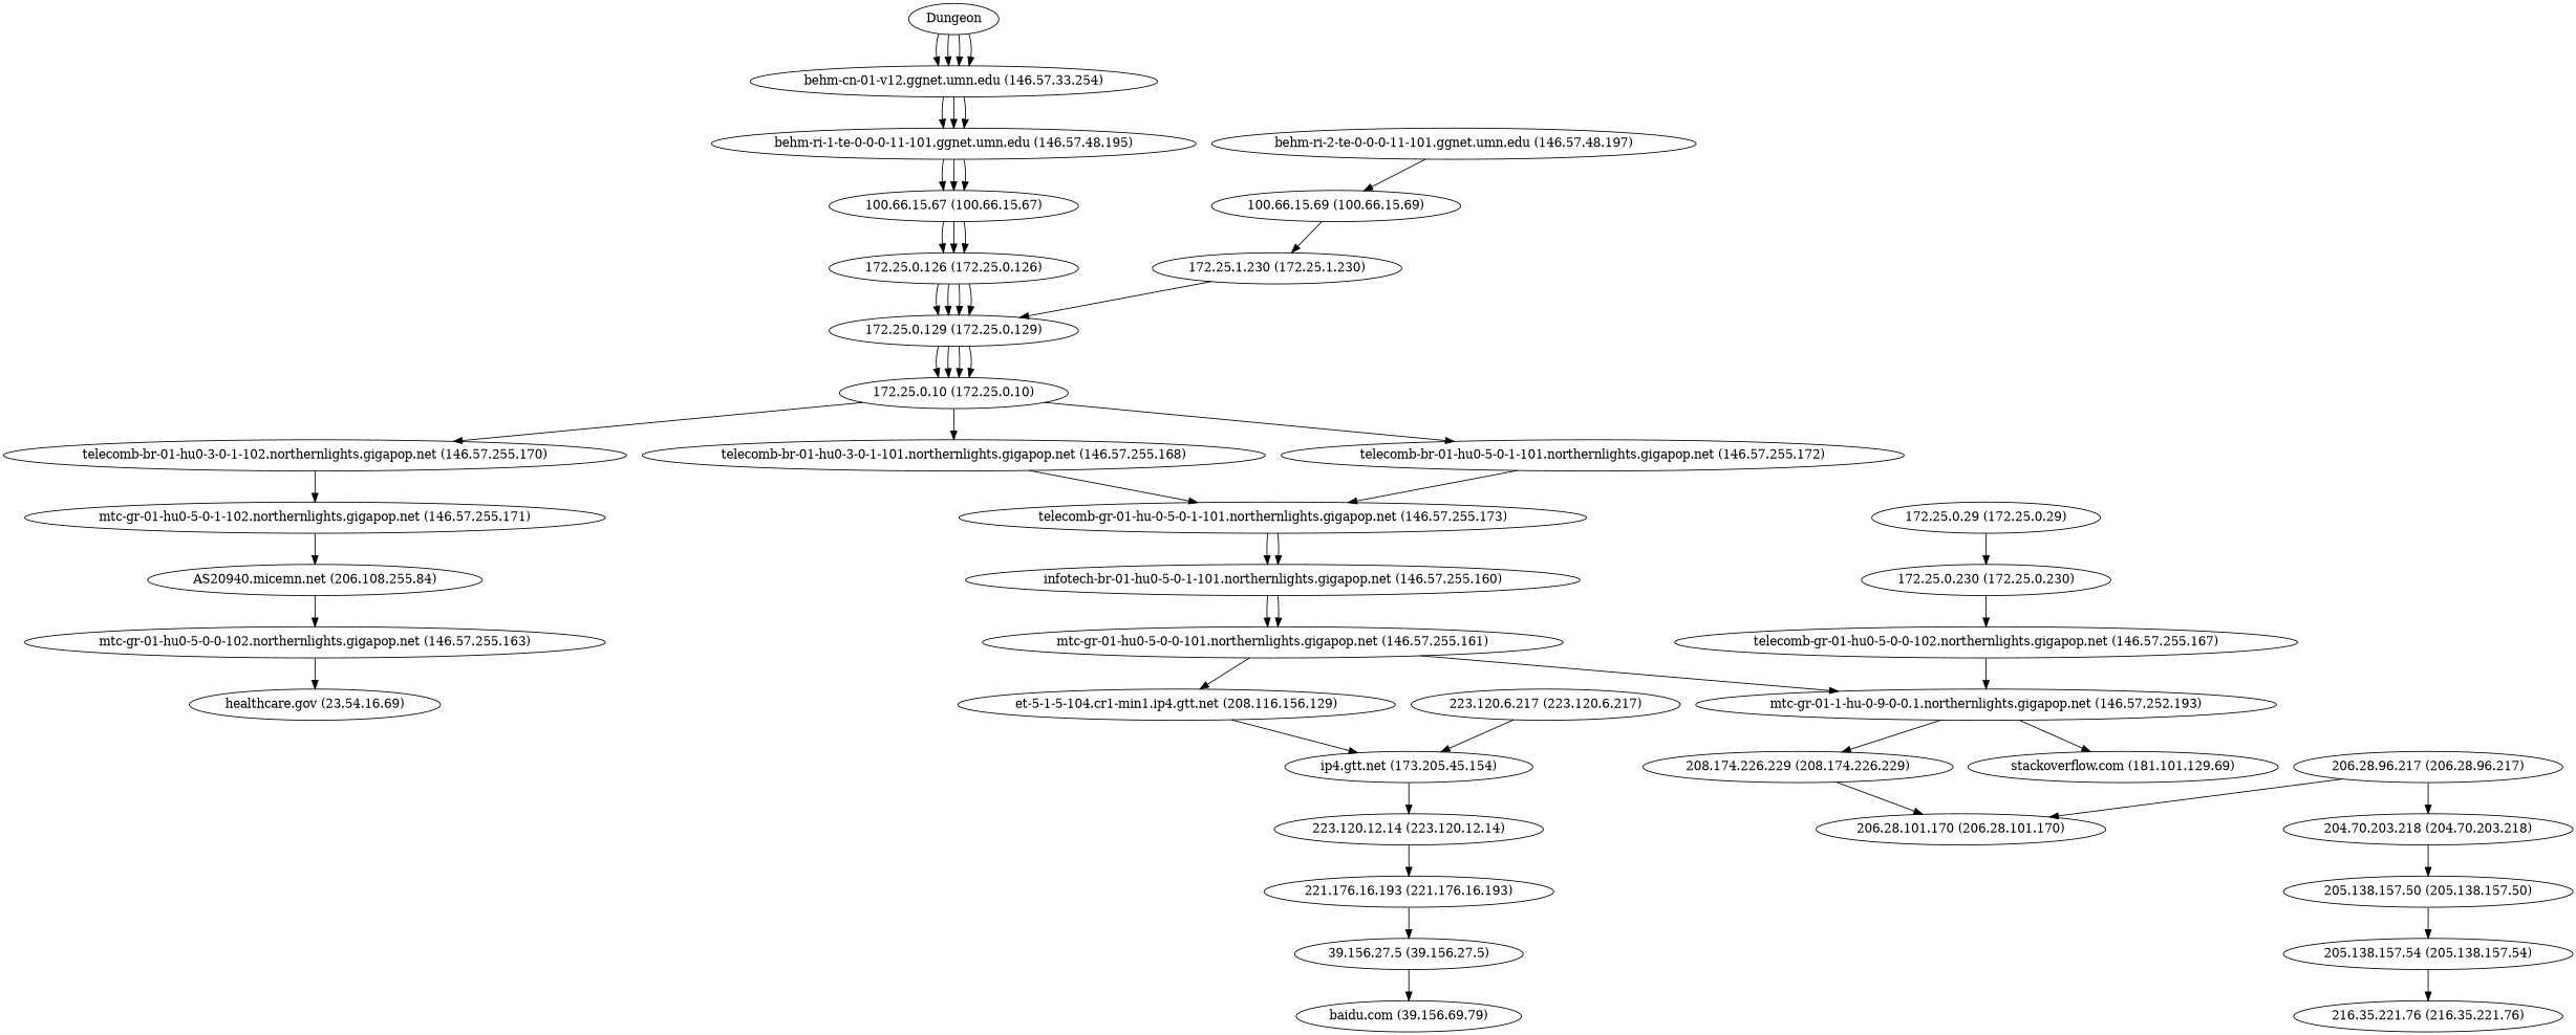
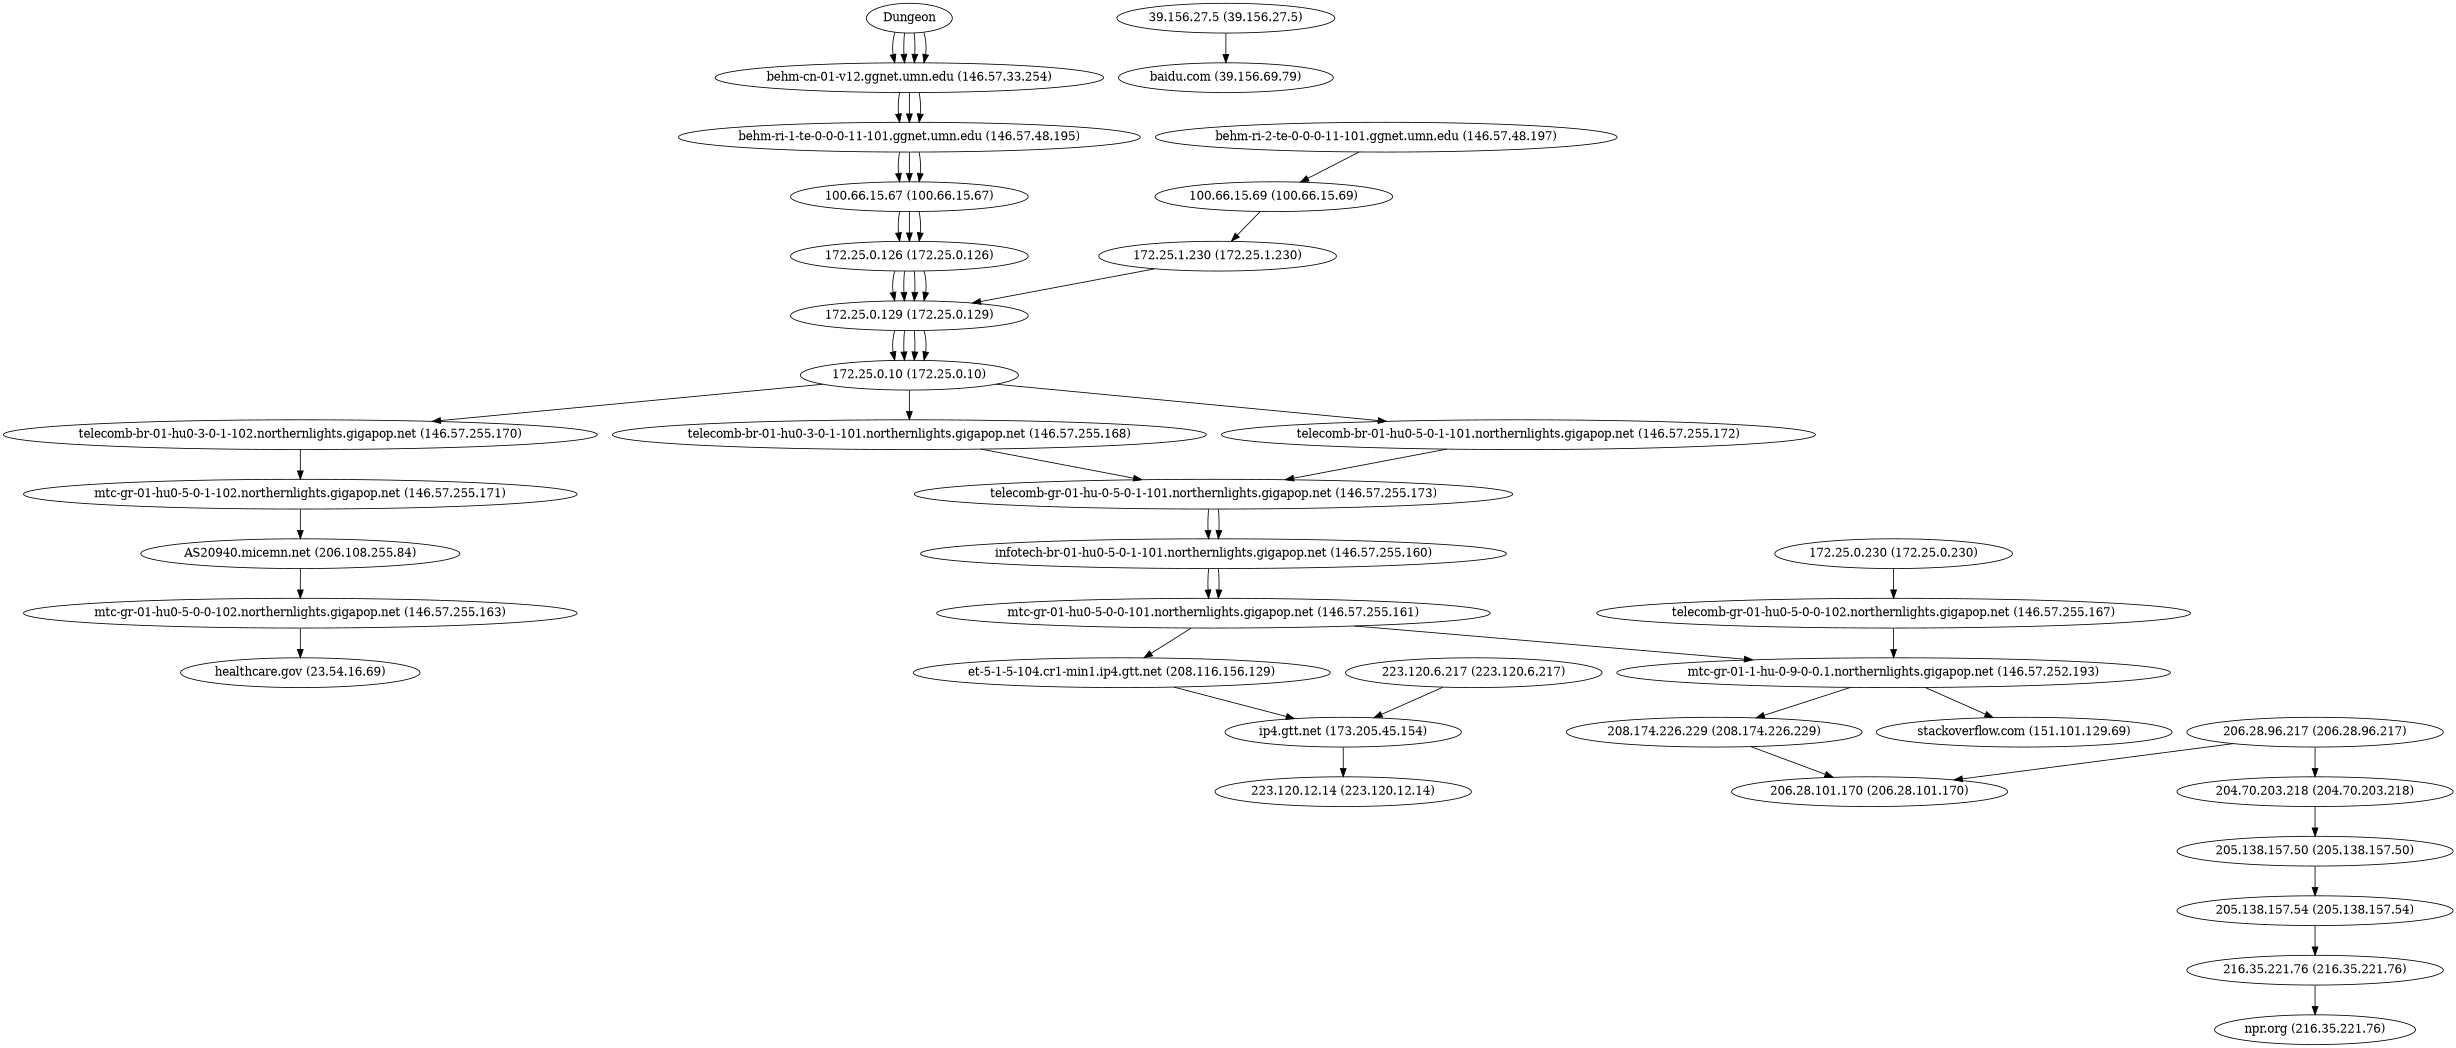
  digraph {
    Dungeon
    "behm-cn-01-v12.ggnet.umn.edu (146.57.33.254)"
    "behm-ri-1-te-0-0-0-11-101.ggnet.umn.edu (146.57.48.195)"
    "100.66.15.67 (100.66.15.67)"
    "behm-ri-2-te-0-0-0-11-101.ggnet.umn.edu (146.57.48.197)"
    "100.66.15.69 (100.66.15.69)"
    "172.25.0.126 (172.25.0.126)"
    "172.25.0.129 (172.25.0.129)"
    "172.25.0.10 (172.25.0.10)"
    "telecomb-br-01-hu0-3-0-1-102.northernlights.gigapop.net (146.57.255.170)"
    "telecomb-br-01-hu0-3-0-1-101.northernlights.gigapop.net (146.57.255.168)"
    "telecomb-br-01-hu0-5-0-1-101.northernlights.gigapop.net (146.57.255.172)"
-   "172.25.0.29 (172.25.0.29)"
    "172.25.0.230 (172.25.0.230)"
    "mtc-gr-01-hu0-5-0-1-102.northernlights.gigapop.net (146.57.255.171)"
    "telecomb-gr-01-hu-0-5-0-1-101.northernlights.gigapop.net (146.57.255.173)"
    "telecomb-gr-01-hu0-5-0-0-102.northernlights.gigapop.net (146.57.255.167)"
    "mtc-gr-01-1-hu-0-9-0-0.1.northernlights.gigapop.net (146.57.252.193)"
-   "stackoverflow.com (151.101.129.69)" [label="stackoverflow.com (181.101.129.69)"]
+   "stackoverflow.com (151.101.129.69)"
    "208.174.226.229 (208.174.226.229)"
    "206.28.101.170 (206.28.101.170)"
    "AS20940.micemn.net (206.108.255.84)"
    "mtc-gr-01-hu0-5-0-0-102.northernlights.gigapop.net (146.57.255.163)"
    n24 [label="healthcare.gov (23.54.16.69)"]
    "infotech-br-01-hu0-5-0-1-101.northernlights.gigapop.net (146.57.255.160)"
    "mtc-gr-01-hu0-5-0-0-101.northernlights.gigapop.net (146.57.255.161)"
    "et-5-1-5-104.cr1-min1.ip4.gtt.net (208.116.156.129)"
    "ip4.gtt.net (173.205.45.154)"
    "206.28.96.217 (206.28.96.217)"
    "204.70.203.218 (204.70.203.218)"
    "205.138.157.50 (205.138.157.50)"
    "205.138.157.54 (205.138.157.54)"
    "216.35.221.76 (216.35.221.76)"
+   "npr.org (216.35.221.76)"
    "172.25.1.230 (172.25.1.230)"
    "223.120.6.217 (223.120.6.217)"
    "223.120.12.14 (223.120.12.14)"
-   "221.176.16.193 (221.176.16.193)"
    "39.156.27.5 (39.156.27.5)"
    "baidu.com (39.156.69.79)"
    Dungeon -> "behm-cn-01-v12.ggnet.umn.edu (146.57.33.254)"
    Dungeon -> "behm-cn-01-v12.ggnet.umn.edu (146.57.33.254)"
    Dungeon -> "behm-cn-01-v12.ggnet.umn.edu (146.57.33.254)"
    Dungeon -> "behm-cn-01-v12.ggnet.umn.edu (146.57.33.254)"
    "behm-cn-01-v12.ggnet.umn.edu (146.57.33.254)" -> "behm-ri-1-te-0-0-0-11-101.ggnet.umn.edu (146.57.48.195)"
    "behm-cn-01-v12.ggnet.umn.edu (146.57.33.254)" -> "behm-ri-1-te-0-0-0-11-101.ggnet.umn.edu (146.57.48.195)"
    "behm-cn-01-v12.ggnet.umn.edu (146.57.33.254)" -> "behm-ri-1-te-0-0-0-11-101.ggnet.umn.edu (146.57.48.195)"
    "behm-ri-1-te-0-0-0-11-101.ggnet.umn.edu (146.57.48.195)" -> "100.66.15.67 (100.66.15.67)"
    "behm-ri-1-te-0-0-0-11-101.ggnet.umn.edu (146.57.48.195)" -> "100.66.15.67 (100.66.15.67)"
    "behm-ri-1-te-0-0-0-11-101.ggnet.umn.edu (146.57.48.195)" -> "100.66.15.67 (100.66.15.67)"
    "100.66.15.67 (100.66.15.67)" -> "172.25.0.126 (172.25.0.126)"
    "100.66.15.67 (100.66.15.67)" -> "172.25.0.126 (172.25.0.126)"
    "100.66.15.67 (100.66.15.67)" -> "172.25.0.126 (172.25.0.126)"
    "behm-ri-2-te-0-0-0-11-101.ggnet.umn.edu (146.57.48.197)" -> "100.66.15.69 (100.66.15.69)"
    "100.66.15.69 (100.66.15.69)" -> "172.25.1.230 (172.25.1.230)"
    "172.25.0.126 (172.25.0.126)" -> "172.25.0.129 (172.25.0.129)"
    "172.25.0.126 (172.25.0.126)" -> "172.25.0.129 (172.25.0.129)"
    "172.25.0.126 (172.25.0.126)" -> "172.25.0.129 (172.25.0.129)"
    "172.25.0.126 (172.25.0.126)" -> "172.25.0.129 (172.25.0.129)"
    "172.25.0.129 (172.25.0.129)" -> "172.25.0.10 (172.25.0.10)"
    "172.25.0.129 (172.25.0.129)" -> "172.25.0.10 (172.25.0.10)"
    "172.25.0.129 (172.25.0.129)" -> "172.25.0.10 (172.25.0.10)"
    "172.25.0.129 (172.25.0.129)" -> "172.25.0.10 (172.25.0.10)"
    "172.25.0.10 (172.25.0.10)" -> "telecomb-br-01-hu0-3-0-1-102.northernlights.gigapop.net (146.57.255.170)"
    "172.25.0.10 (172.25.0.10)" -> "telecomb-br-01-hu0-3-0-1-101.northernlights.gigapop.net (146.57.255.168)"
    "172.25.0.10 (172.25.0.10)" -> "telecomb-br-01-hu0-5-0-1-101.northernlights.gigapop.net (146.57.255.172)"
    "telecomb-br-01-hu0-3-0-1-102.northernlights.gigapop.net (146.57.255.170)" -> "mtc-gr-01-hu0-5-0-1-102.northernlights.gigapop.net (146.57.255.171)"
    "telecomb-br-01-hu0-3-0-1-101.northernlights.gigapop.net (146.57.255.168)" -> "telecomb-gr-01-hu-0-5-0-1-101.northernlights.gigapop.net (146.57.255.173)"
    "telecomb-br-01-hu0-5-0-1-101.northernlights.gigapop.net (146.57.255.172)" -> "telecomb-gr-01-hu-0-5-0-1-101.northernlights.gigapop.net (146.57.255.173)"
-   "172.25.0.29 (172.25.0.29)" -> "172.25.0.230 (172.25.0.230)"
    "172.25.0.230 (172.25.0.230)" -> "telecomb-gr-01-hu0-5-0-0-102.northernlights.gigapop.net (146.57.255.167)"
    "mtc-gr-01-hu0-5-0-1-102.northernlights.gigapop.net (146.57.255.171)" -> "AS20940.micemn.net (206.108.255.84)"
    "telecomb-gr-01-hu-0-5-0-1-101.northernlights.gigapop.net (146.57.255.173)" -> "infotech-br-01-hu0-5-0-1-101.northernlights.gigapop.net (146.57.255.160)"
    "telecomb-gr-01-hu-0-5-0-1-101.northernlights.gigapop.net (146.57.255.173)" -> "infotech-br-01-hu0-5-0-1-101.northernlights.gigapop.net (146.57.255.160)"
    "telecomb-gr-01-hu0-5-0-0-102.northernlights.gigapop.net (146.57.255.167)" -> "mtc-gr-01-1-hu-0-9-0-0.1.northernlights.gigapop.net (146.57.252.193)"
    "mtc-gr-01-1-hu-0-9-0-0.1.northernlights.gigapop.net (146.57.252.193)" -> "stackoverflow.com (151.101.129.69)"
    "mtc-gr-01-1-hu-0-9-0-0.1.northernlights.gigapop.net (146.57.252.193)" -> "208.174.226.229 (208.174.226.229)"
    "208.174.226.229 (208.174.226.229)" -> "206.28.101.170 (206.28.101.170)"
    "AS20940.micemn.net (206.108.255.84)" -> "mtc-gr-01-hu0-5-0-0-102.northernlights.gigapop.net (146.57.255.163)"
    "mtc-gr-01-hu0-5-0-0-102.northernlights.gigapop.net (146.57.255.163)" -> n24
    "infotech-br-01-hu0-5-0-1-101.northernlights.gigapop.net (146.57.255.160)" -> "mtc-gr-01-hu0-5-0-0-101.northernlights.gigapop.net (146.57.255.161)"
    "infotech-br-01-hu0-5-0-1-101.northernlights.gigapop.net (146.57.255.160)" -> "mtc-gr-01-hu0-5-0-0-101.northernlights.gigapop.net (146.57.255.161)"
    "mtc-gr-01-hu0-5-0-0-101.northernlights.gigapop.net (146.57.255.161)" -> "mtc-gr-01-1-hu-0-9-0-0.1.northernlights.gigapop.net (146.57.252.193)"
    "mtc-gr-01-hu0-5-0-0-101.northernlights.gigapop.net (146.57.255.161)" -> "et-5-1-5-104.cr1-min1.ip4.gtt.net (208.116.156.129)"
    "et-5-1-5-104.cr1-min1.ip4.gtt.net (208.116.156.129)" -> "ip4.gtt.net (173.205.45.154)"
    "ip4.gtt.net (173.205.45.154)" -> "223.120.12.14 (223.120.12.14)"
    "206.28.96.217 (206.28.96.217)" -> "206.28.101.170 (206.28.101.170)"
    "206.28.96.217 (206.28.96.217)" -> "204.70.203.218 (204.70.203.218)"
    "204.70.203.218 (204.70.203.218)" -> "205.138.157.50 (205.138.157.50)"
    "205.138.157.50 (205.138.157.50)" -> "205.138.157.54 (205.138.157.54)"
    "205.138.157.54 (205.138.157.54)" -> "216.35.221.76 (216.35.221.76)"
+   "216.35.221.76 (216.35.221.76)" -> "npr.org (216.35.221.76)"
    "172.25.1.230 (172.25.1.230)" -> "172.25.0.129 (172.25.0.129)"
    "223.120.6.217 (223.120.6.217)" -> "ip4.gtt.net (173.205.45.154)"
-   "223.120.12.14 (223.120.12.14)" -> "221.176.16.193 (221.176.16.193)"
-   "221.176.16.193 (221.176.16.193)" -> "39.156.27.5 (39.156.27.5)"
    "39.156.27.5 (39.156.27.5)" -> "baidu.com (39.156.69.79)"
  }
